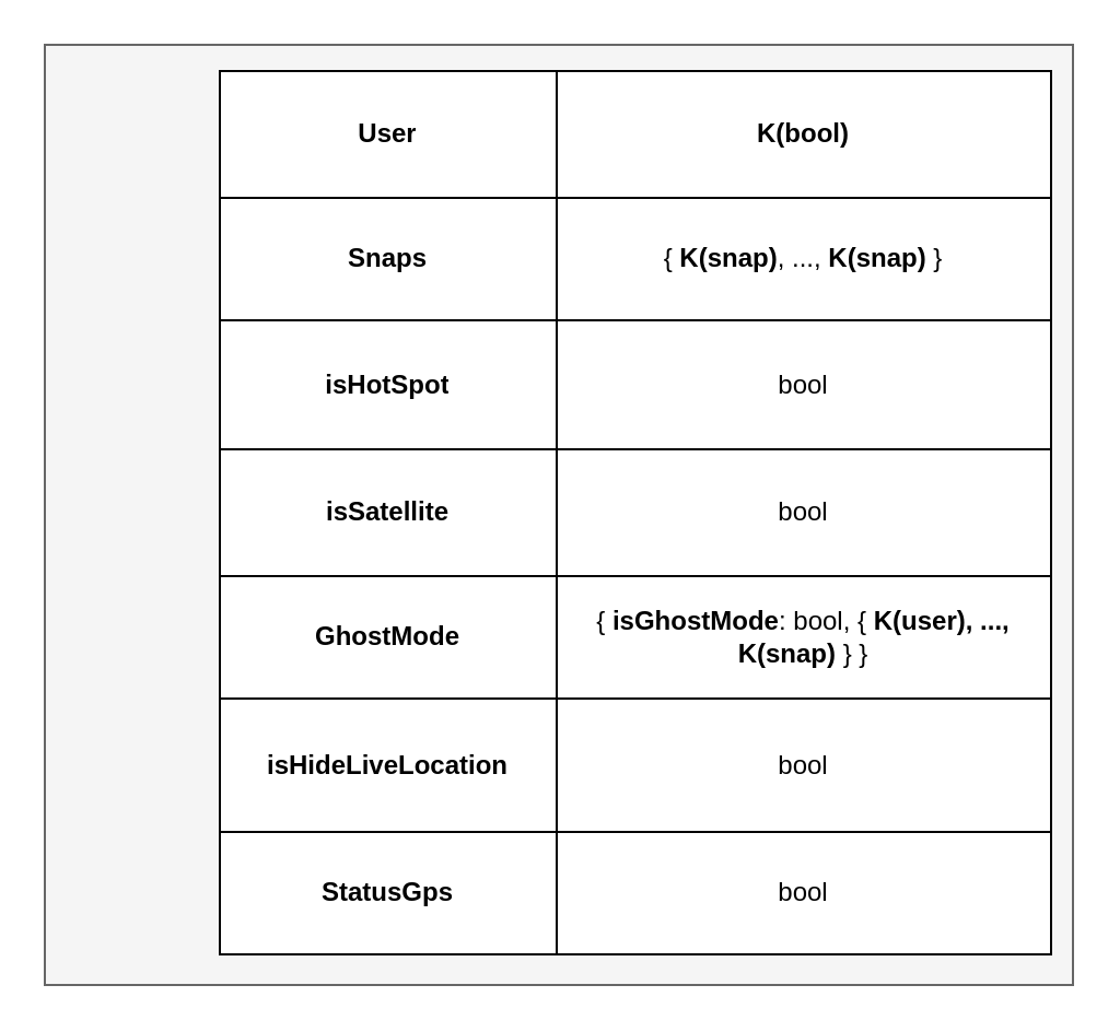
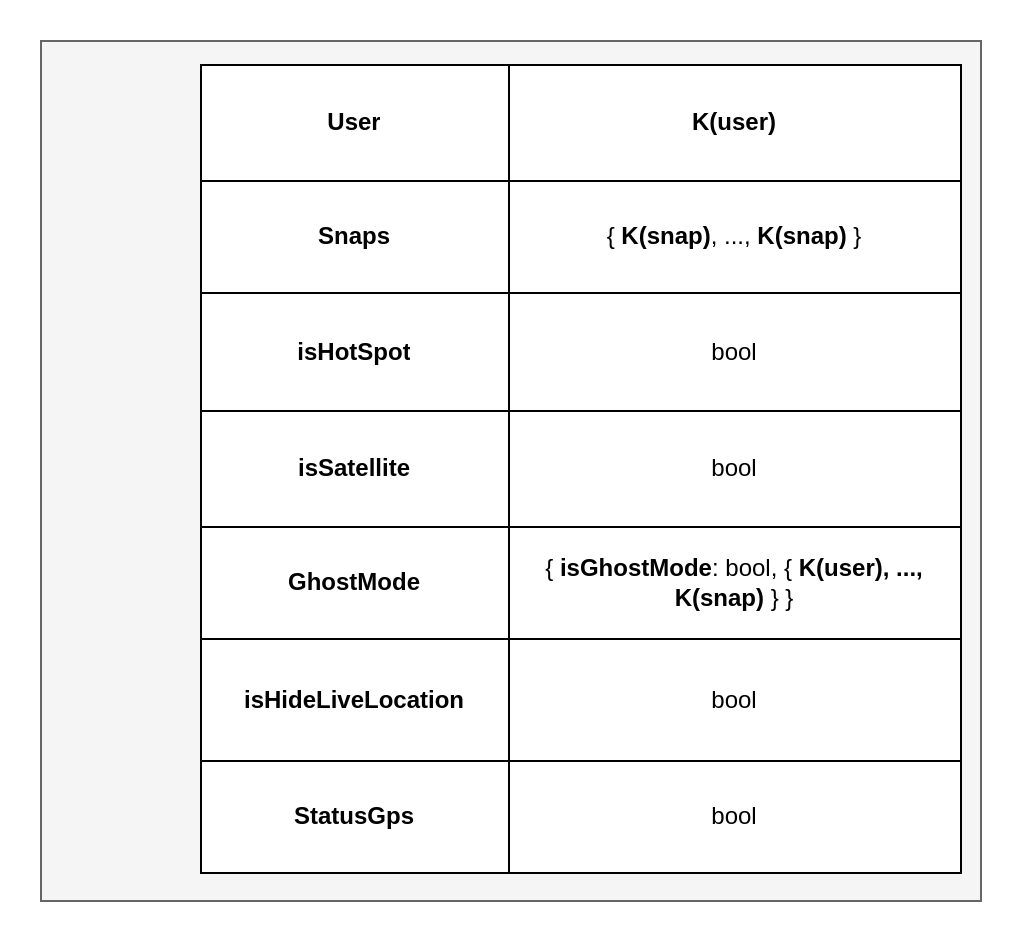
  <mxCell id="0" />
  <mxCell id="1" parent="0" />
  <mxCell id="2" value="" style="rounded=0;whiteSpace=wrap;html=1;fillColor=#f5f5f5;fontColor=#333333;strokeColor=#666666;" parent="1" vertex="1"><mxGeometry x="20" y="20" width="470" height="430" as="geometry" /></mxCell>
  <mxCell id="3" value="" style="shape=table;startSize=0;container=1;collapsible=0;childLayout=tableLayout;" parent="1" vertex="1"><mxGeometry x="100" y="32" width="380" height="404" as="geometry" /></mxCell>
  <mxCell id="4" value="" style="shape=tableRow;horizontal=0;startSize=0;swimlaneHead=0;swimlaneBody=0;strokeColor=inherit;top=0;left=0;bottom=0;right=0;collapsible=0;dropTarget=0;fillColor=none;points=[[0,0.5],[1,0.5]];portConstraint=eastwest;" parent="3" vertex="1"><mxGeometry width="380" height="58" as="geometry" /></mxCell>
  <mxCell id="5" value="&lt;b&gt;User&lt;/b&gt;" style="shape=partialRectangle;html=1;whiteSpace=wrap;connectable=0;strokeColor=inherit;overflow=hidden;fillColor=none;top=0;left=0;bottom=0;right=0;pointerEvents=1;" parent="4" vertex="1"><mxGeometry width="154" height="58" as="geometry"><mxRectangle width="154" height="58" as="alternateBounds" /></mxGeometry></mxCell>
- <mxCell id="6" value="&lt;b&gt;K(bool) &lt;/b&gt;" style="shape=partialRectangle;html=1;whiteSpace=wrap;connectable=0;strokeColor=inherit;overflow=hidden;fillColor=none;top=0;left=0;bottom=0;right=0;pointerEvents=1;" parent="4" vertex="1"><mxGeometry x="154" width="226" height="58" as="geometry"><mxRectangle width="226" height="58" as="alternateBounds" /></mxGeometry></mxCell>
+ <mxCell id="6" value="&lt;b&gt;K(user) &lt;/b&gt;" style="shape=partialRectangle;html=1;whiteSpace=wrap;connectable=0;strokeColor=inherit;overflow=hidden;fillColor=none;top=0;left=0;bottom=0;right=0;pointerEvents=1;" parent="4" vertex="1"><mxGeometry x="154" width="226" height="58" as="geometry"><mxRectangle width="226" height="58" as="alternateBounds" /></mxGeometry></mxCell>
  <mxCell id="7" value="" style="shape=tableRow;horizontal=0;startSize=0;swimlaneHead=0;swimlaneBody=0;strokeColor=inherit;top=0;left=0;bottom=0;right=0;collapsible=0;dropTarget=0;fillColor=none;points=[[0,0.5],[1,0.5]];portConstraint=eastwest;" parent="3" vertex="1"><mxGeometry y="58" width="380" height="56" as="geometry" /></mxCell>
  <mxCell id="8" value="&lt;b&gt;Snaps&lt;/b&gt;" style="shape=partialRectangle;html=1;whiteSpace=wrap;connectable=0;strokeColor=inherit;overflow=hidden;fillColor=none;top=0;left=0;bottom=0;right=0;pointerEvents=1;" parent="7" vertex="1"><mxGeometry width="154" height="56" as="geometry"><mxRectangle width="154" height="56" as="alternateBounds" /></mxGeometry></mxCell>
  <mxCell id="9" value="{&lt;b&gt; K(snap)&lt;/b&gt;, ..., &lt;b&gt;K(snap)&lt;/b&gt; }" style="shape=partialRectangle;html=1;whiteSpace=wrap;connectable=0;strokeColor=inherit;overflow=hidden;fillColor=none;top=0;left=0;bottom=0;right=0;pointerEvents=1;" parent="7" vertex="1"><mxGeometry x="154" width="226" height="56" as="geometry"><mxRectangle width="226" height="56" as="alternateBounds" /></mxGeometry></mxCell>
  <mxCell id="10" value="" style="shape=tableRow;horizontal=0;startSize=0;swimlaneHead=0;swimlaneBody=0;strokeColor=inherit;top=0;left=0;bottom=0;right=0;collapsible=0;dropTarget=0;fillColor=none;points=[[0,0.5],[1,0.5]];portConstraint=eastwest;" parent="3" vertex="1"><mxGeometry y="114" width="380" height="59" as="geometry" /></mxCell>
  <mxCell id="11" value="&lt;b&gt;isHotSpot&lt;/b&gt;" style="shape=partialRectangle;html=1;whiteSpace=wrap;connectable=0;strokeColor=inherit;overflow=hidden;fillColor=none;top=0;left=0;bottom=0;right=0;pointerEvents=1;" parent="10" vertex="1"><mxGeometry width="154" height="59" as="geometry"><mxRectangle width="154" height="59" as="alternateBounds" /></mxGeometry></mxCell>
  <mxCell id="12" value="bool" style="shape=partialRectangle;html=1;whiteSpace=wrap;connectable=0;strokeColor=inherit;overflow=hidden;fillColor=none;top=0;left=0;bottom=0;right=0;pointerEvents=1;" parent="10" vertex="1"><mxGeometry x="154" width="226" height="59" as="geometry"><mxRectangle width="226" height="59" as="alternateBounds" /></mxGeometry></mxCell>
  <mxCell id="13" value="" style="shape=tableRow;horizontal=0;startSize=0;swimlaneHead=0;swimlaneBody=0;strokeColor=inherit;top=0;left=0;bottom=0;right=0;collapsible=0;dropTarget=0;fillColor=none;points=[[0,0.5],[1,0.5]];portConstraint=eastwest;" parent="3" vertex="1"><mxGeometry y="173" width="380" height="58" as="geometry" /></mxCell>
  <mxCell id="14" value="&lt;b&gt;isSatellite&lt;/b&gt;" style="shape=partialRectangle;html=1;whiteSpace=wrap;connectable=0;strokeColor=inherit;overflow=hidden;fillColor=none;top=0;left=0;bottom=0;right=0;pointerEvents=1;" parent="13" vertex="1"><mxGeometry width="154" height="58" as="geometry"><mxRectangle width="154" height="58" as="alternateBounds" /></mxGeometry></mxCell>
  <mxCell id="15" value="bool" style="shape=partialRectangle;html=1;whiteSpace=wrap;connectable=0;strokeColor=inherit;overflow=hidden;fillColor=none;top=0;left=0;bottom=0;right=0;pointerEvents=1;" parent="13" vertex="1"><mxGeometry x="154" width="226" height="58" as="geometry"><mxRectangle width="226" height="58" as="alternateBounds" /></mxGeometry></mxCell>
  <mxCell id="16" value="" style="shape=tableRow;horizontal=0;startSize=0;swimlaneHead=0;swimlaneBody=0;strokeColor=inherit;top=0;left=0;bottom=0;right=0;collapsible=0;dropTarget=0;fillColor=none;points=[[0,0.5],[1,0.5]];portConstraint=eastwest;" parent="3" vertex="1"><mxGeometry y="231" width="380" height="56" as="geometry" /></mxCell>
  <mxCell id="17" value="&lt;b&gt;GhostMode&lt;/b&gt;" style="shape=partialRectangle;html=1;whiteSpace=wrap;connectable=0;strokeColor=inherit;overflow=hidden;fillColor=none;top=0;left=0;bottom=0;right=0;pointerEvents=1;" parent="16" vertex="1"><mxGeometry width="154" height="56" as="geometry"><mxRectangle width="154" height="56" as="alternateBounds" /></mxGeometry></mxCell>
  <mxCell id="18" value="{ &lt;b&gt;isGhostMode&lt;/b&gt;: bool, {&lt;b&gt; K(user), ..., &lt;/b&gt;&lt;b&gt;K(snap) &lt;/b&gt;&lt;b&gt; &lt;/b&gt;} }" style="shape=partialRectangle;html=1;whiteSpace=wrap;connectable=0;strokeColor=inherit;overflow=hidden;fillColor=none;top=0;left=0;bottom=0;right=0;pointerEvents=1;" parent="16" vertex="1"><mxGeometry x="154" width="226" height="56" as="geometry"><mxRectangle width="226" height="56" as="alternateBounds" /></mxGeometry></mxCell>
  <mxCell id="19" value="" style="shape=tableRow;horizontal=0;startSize=0;swimlaneHead=0;swimlaneBody=0;strokeColor=inherit;top=0;left=0;bottom=0;right=0;collapsible=0;dropTarget=0;fillColor=none;points=[[0,0.5],[1,0.5]];portConstraint=eastwest;" parent="3" vertex="1"><mxGeometry y="287" width="380" height="61" as="geometry" /></mxCell>
  <mxCell id="20" value="&lt;b&gt;isHideLiveLocation&lt;/b&gt;" style="shape=partialRectangle;html=1;whiteSpace=wrap;connectable=0;strokeColor=inherit;overflow=hidden;fillColor=none;top=0;left=0;bottom=0;right=0;pointerEvents=1;" parent="19" vertex="1"><mxGeometry width="154" height="61" as="geometry"><mxRectangle width="154" height="61" as="alternateBounds" /></mxGeometry></mxCell>
  <mxCell id="21" value="bool" style="shape=partialRectangle;html=1;whiteSpace=wrap;connectable=0;strokeColor=inherit;overflow=hidden;fillColor=none;top=0;left=0;bottom=0;right=0;pointerEvents=1;" parent="19" vertex="1"><mxGeometry x="154" width="226" height="61" as="geometry"><mxRectangle width="226" height="61" as="alternateBounds" /></mxGeometry></mxCell>
  <mxCell id="22" value="" style="shape=tableRow;horizontal=0;startSize=0;swimlaneHead=0;swimlaneBody=0;strokeColor=inherit;top=0;left=0;bottom=0;right=0;collapsible=0;dropTarget=0;fillColor=none;points=[[0,0.5],[1,0.5]];portConstraint=eastwest;" parent="3" vertex="1"><mxGeometry y="348" width="380" height="56" as="geometry" /></mxCell>
  <mxCell id="23" value="&lt;b&gt;StatusGps&lt;/b&gt;" style="shape=partialRectangle;html=1;whiteSpace=wrap;connectable=0;strokeColor=inherit;overflow=hidden;fillColor=none;top=0;left=0;bottom=0;right=0;pointerEvents=1;" parent="22" vertex="1"><mxGeometry width="154" height="56" as="geometry"><mxRectangle width="154" height="56" as="alternateBounds" /></mxGeometry></mxCell>
  <mxCell id="24" value="bool" style="shape=partialRectangle;html=1;whiteSpace=wrap;connectable=0;strokeColor=inherit;overflow=hidden;fillColor=none;top=0;left=0;bottom=0;right=0;pointerEvents=1;" parent="22" vertex="1"><mxGeometry x="154" width="226" height="56" as="geometry"><mxRectangle width="226" height="56" as="alternateBounds" /></mxGeometry></mxCell>
